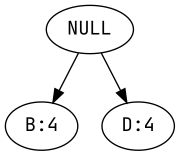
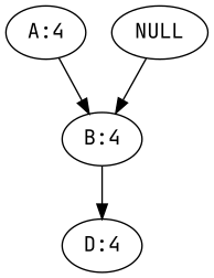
  digraph {
    fontname="JetBrains Mono"
    node [fontname="JetBrains Mono"]
    edge [fontname="JetBrains Mono"]
+   n1 [label="A:4"]
    n2 [label="B:4"]
    NULL
    n4 [label="D:4"]
-   NULL -> n4
+   n1 -> n2
+   n2 -> n4
    NULL -> n2
  }
